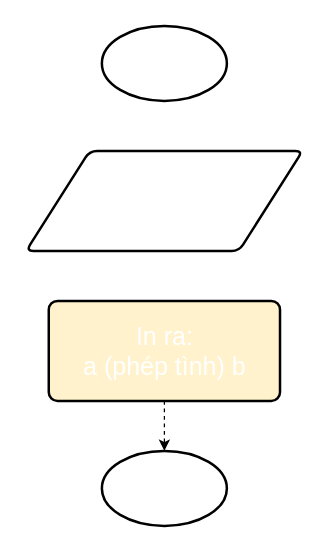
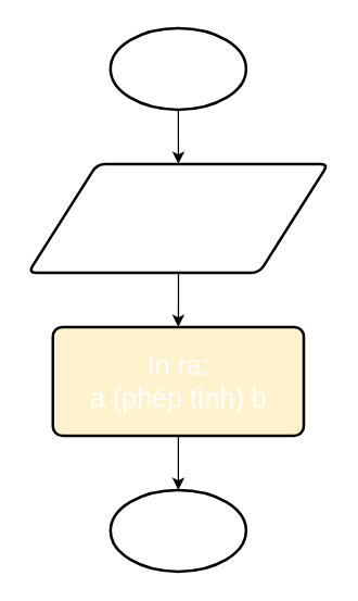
  <mxCell id="0" />
  <mxCell id="1" parent="0" />
+ <mxCell id="2" value="" style="edgeStyle=orthogonalEdgeStyle;rounded=0;orthogonalLoop=1;jettySize=auto;html=1;fontSize=20;" edge="1" parent="1" source="3" target="5"><mxGeometry relative="1" as="geometry" /></mxCell>
  <mxCell id="3" value="&lt;span style=&quot;color: rgb(255, 255, 255);&quot;&gt;Start&lt;/span&gt;" style="strokeWidth=2;html=1;shape=mxgraph.flowchart.start_1;whiteSpace=wrap;fontSize=20;" vertex="1" parent="1"><mxGeometry x="81" y="20" width="100" height="60" as="geometry" /></mxCell>
+ <mxCell id="4" value="" style="edgeStyle=orthogonalEdgeStyle;rounded=0;orthogonalLoop=1;jettySize=auto;html=1;fontSize=20;" edge="1" parent="1" source="5" target="7"><mxGeometry relative="1" as="geometry" /></mxCell>
  <mxCell id="5" value="&lt;font&gt;&lt;span style=&quot;color: rgb(255, 255, 255);&quot;&gt;Nhập a, b&lt;/span&gt;&lt;br style=&quot;color: rgb(255, 255, 255);&quot;&gt;&lt;span style=&quot;color: rgb(255, 255, 255);&quot;&gt;Nhập phép tính&lt;/span&gt;&lt;/font&gt;" style="shape=parallelogram;html=1;strokeWidth=2;perimeter=parallelogramPerimeter;whiteSpace=wrap;rounded=1;arcSize=12;size=0.23;fontSize=20;" vertex="1" parent="1"><mxGeometry x="20.38" y="120" width="221.25" height="80" as="geometry" /></mxCell>
- <mxCell id="6" value="" style="edgeStyle=orthogonalEdgeStyle;rounded=0;orthogonalLoop=1;jettySize=auto;html=1;fontSize=20;dashed=1;" edge="1" parent="1" source="7" target="8"><mxGeometry relative="1" as="geometry" /></mxCell>
+ <mxCell id="6" value="" style="edgeStyle=orthogonalEdgeStyle;rounded=0;orthogonalLoop=1;jettySize=auto;html=1;fontSize=20;" edge="1" parent="1" source="7" target="8"><mxGeometry relative="1" as="geometry" /></mxCell>
  <mxCell id="7" value="&lt;span style=&quot;color: rgb(255, 255, 255);&quot;&gt;In ra:&lt;/span&gt;&lt;br style=&quot;color: rgb(255, 255, 255);&quot;&gt;&lt;span style=&quot;color: rgb(255, 255, 255);&quot;&gt;a (phép tình) b&lt;/span&gt;" style="rounded=1;whiteSpace=wrap;html=1;absoluteArcSize=1;arcSize=14;strokeWidth=2;fontSize=20;fillColor=#fff2cc;" vertex="1" parent="1"><mxGeometry x="38.51" y="240" width="185" height="80" as="geometry" /></mxCell>
  <mxCell id="8" value="&lt;span style=&quot;color: rgb(255, 255, 255);&quot;&gt;End&lt;/span&gt;" style="strokeWidth=2;html=1;shape=mxgraph.flowchart.start_1;whiteSpace=wrap;fontSize=20;" vertex="1" parent="1"><mxGeometry x="81" y="360" width="100" height="60" as="geometry" /></mxCell>
